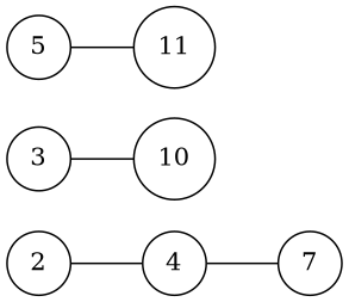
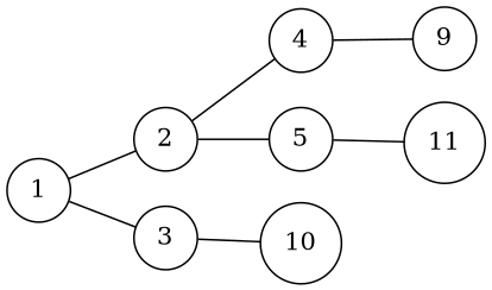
  graph {
    ordering=out
    rankdir=LR
    node [shape=circle]
+   1 [width=0.5]
    2 [width=0.5]
    3 [width=0.5]
    4 [width=0.5]
    5 [width=0.5]
    10 [width=0.5]
-   9 [width=0.5 label=7]
+   9 [width=0.5]
    11 [width=0.5]
+   1 -- 2
+   1 -- 3
    2 -- 4
+   2 -- 5
    3 -- 10
    4 -- 9
    5 -- 11
  }
